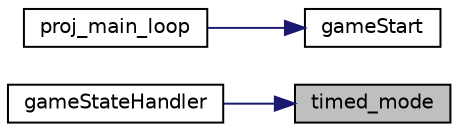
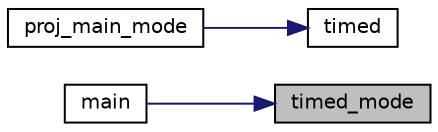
  digraph {
    rankdir=RL
    node [color=black fillcolor=white fontname=Helvetica fontsize=10 shape=record style=filled]
    edge [color=midnightblue dir=back fontname=Helvetica fontsize=10 labelfontname=Helvetica labelfontsize=10 style=solid]
    n1 [fillcolor=grey75 fontcolor=black height=0.2 label=timed_mode width=0.4]
-   n2 [height=0.2 label=gameStateHandler width=0.4]
-   n3 [height=0.2 label=gameStart width=0.4]
-   n4 [height=0.2 label=proj_main_loop width=0.4]
+   n2 [height=0.2 label=main width=0.4]
+   n3 [height=0.2 label=timed width=0.4]
+   n4 [height=0.2 label=proj_main_mode width=0.4]
    n1 -> n2
    n3 -> n4
  }
